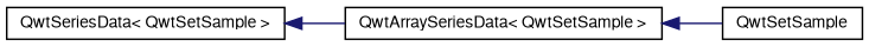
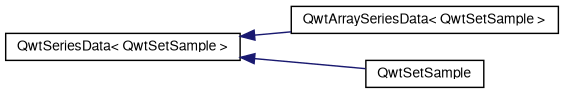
  digraph {
    rankdir=LR
    node [color=black fillcolor=white fontname=FreeSans fontsize=10 shape=record style=filled]
    edge [color=midnightblue dir=back fontname=FreeSans fontsize=10 labelfontname=FreeSans labelfontsize=10 style=solid]
    n1 [height=0.2 label="QwtSeriesData\< QwtSetSample \>" width=0.4]
    n2 [height=0.2 label="QwtArraySeriesData\< QwtSetSample \>" width=0.4]
    n3 [height=0.2 label=QwtSetSample width=0.4]
    n1 -> n2
-   n2 -> n3
+   n1 -> n3
  }
